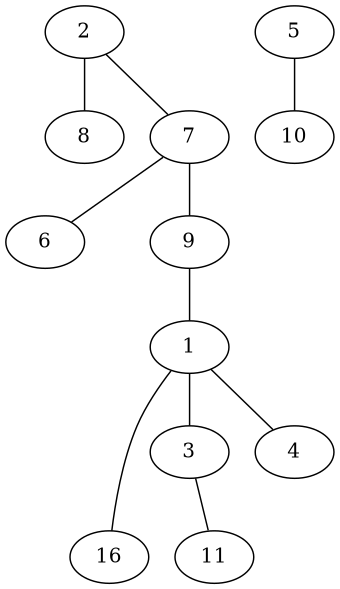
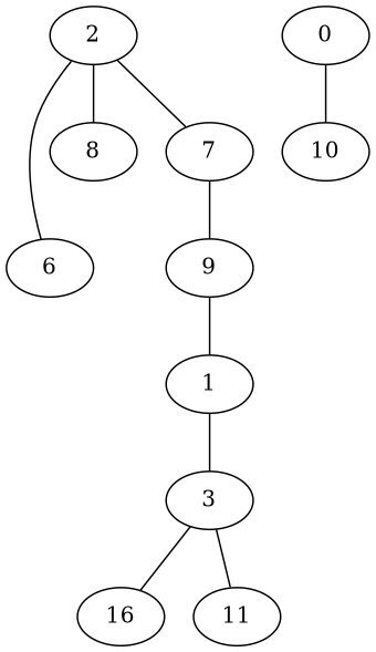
  strict graph {
    node [style=vertex]
    edge [style="edge"]
    2
    6
    8
    7
    9
    1
    3
    n8 [label=16]
-   4
    11
-   5
+   5 [label=0]
    10
-   7 -- 6
+   2 -- 6
    2 -- 8
    2 -- 7
    7 -- 9
    9 -- 1
    1 -- 3
-   1 -- n8
-   1 -- 4
+   3 -- n8
    3 -- 11
    5 -- 10
  }
